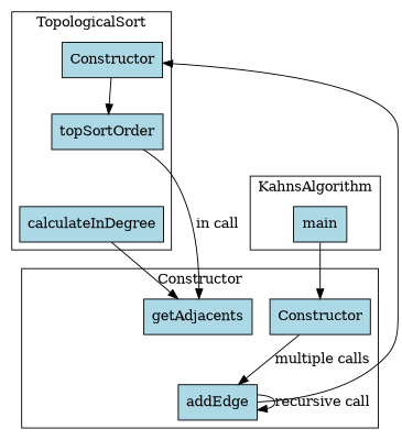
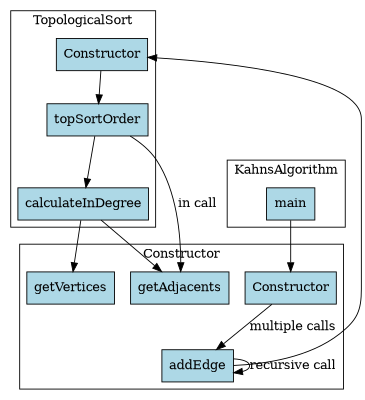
  digraph {
    rankdir=TB
    node [fillcolor=lightblue shape=rectangle style=filled]
    n1 [label=Constructor]
    n2 [label=addEdge]
    n3 [label=getAdjacents]
+   n4 [label=getVertices]
    n5 [label=Constructor]
    n6 [label=calculateInDegree]
    n7 [label=topSortOrder]
    n8 [label=main]
    subgraph cluster_1 {
      label=Constructor
      n1
      n2
      n3
+     n4
    }
    subgraph cluster_2 {
      label=TopologicalSort
      n5
      n6
      n7
    }
    subgraph cluster_3 {
      label=KahnsAlgorithm
      n8
    }
    n1 -> n2 [label="multiple calls"]
    n2 -> n2 [label="recursive call"]
    n2 -> n5
    n5 -> n7
    n6 -> n3
+   n6 -> n4
    n7 -> n3 [label="in call"]
+   n7 -> n6
    n8 -> n1
  }
